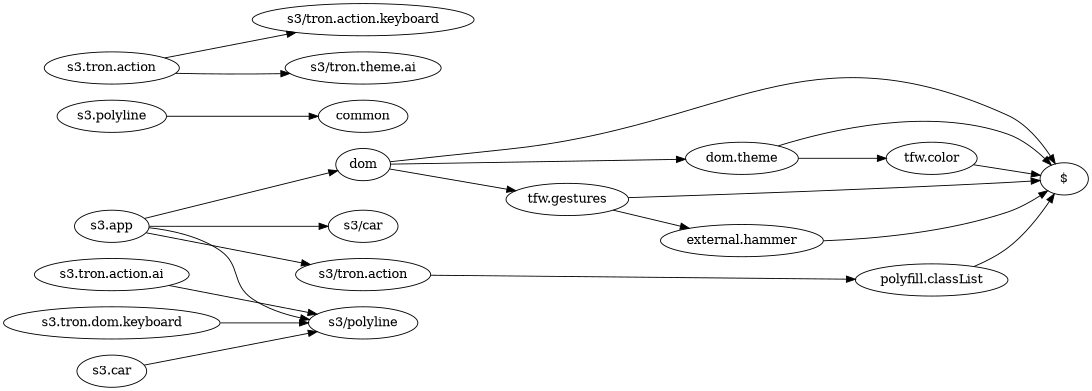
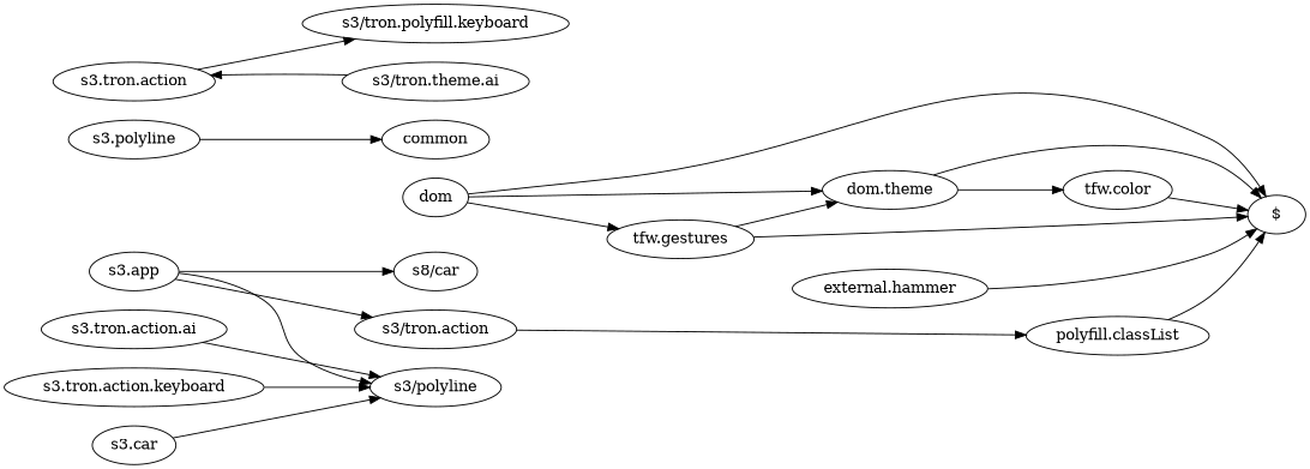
  digraph {
    rankdir=LR
    "s3.app"
    dom
-   "s3/car"
+   "s3/car" [label="s8/car"]
    "s3/tron.action"
    "s3/polyline"
    "$"
    "dom.theme"
    "tfw.gestures"
    "polyfill.classList"
    "tfw.color"
    "external.hammer"
    "s3.polyline"
    common
    "s3.tron.action"
-   "s3/tron.action.keyboard"
+   "s3/tron.action.keyboard" [label="s3/tron.polyfill.keyboard"]
    n16 [label="s3/tron.theme.ai"]
    "s3.tron.action.ai"
-   "s3.tron.action.keyboard" [label="s3.tron.dom.keyboard"]
+   "s3.tron.action.keyboard"
    "s3.car"
-   "s3.app" -> dom
    "s3.app" -> "s3/car"
    "s3.app" -> "s3/tron.action"
    "s3.app" -> "s3/polyline"
    dom -> "$"
    dom -> "dom.theme"
    dom -> "tfw.gestures"
    "s3/tron.action" -> "polyfill.classList"
    "dom.theme" -> "$"
    "dom.theme" -> "tfw.color"
    "tfw.gestures" -> "$"
-   "tfw.gestures" -> "external.hammer"
+   "tfw.gestures" -> "dom.theme"
    "polyfill.classList" -> "$"
    "tfw.color" -> "$"
    "external.hammer" -> "$"
    "s3.polyline" -> common
    "s3.tron.action" -> "s3/tron.action.keyboard"
-   "s3.tron.action" -> n16
+   n16 -> "s3.tron.action"
    "s3.tron.action.ai" -> "s3/polyline"
    "s3.tron.action.keyboard" -> "s3/polyline"
    "s3.car" -> "s3/polyline"
  }
